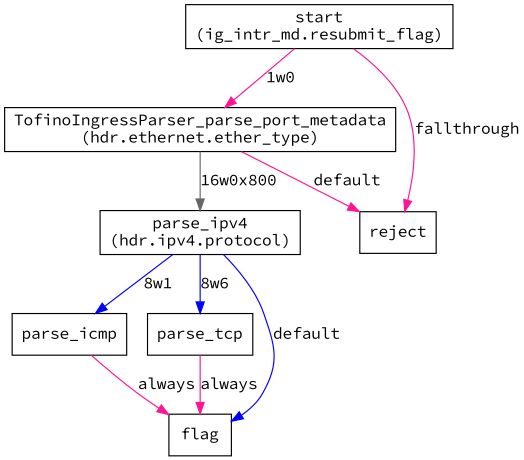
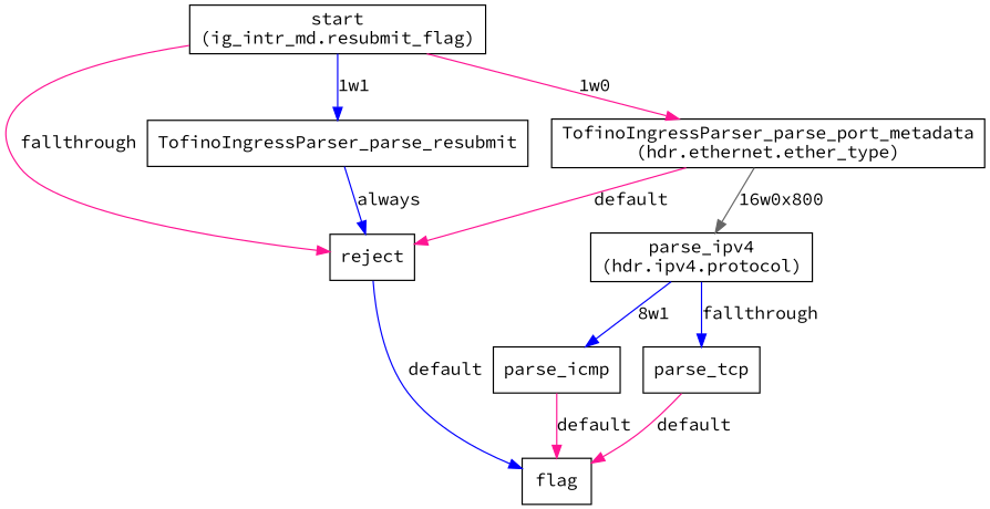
  digraph {
    fontname="Source Code Pro"
    node [fontname="Source Code Pro" shape=rectangle]
    edge [color=blue fontname="Source Code Pro"]
    n1 [label="start\n(ig_intr_md.resubmit_flag)"]
+   n2 [label=TofinoIngressParser_parse_resubmit]
    n3 [label="TofinoIngressParser_parse_port_metadata\n(hdr.ethernet.ether_type)"]
    n4 [label=reject]
    n5 [label="parse_ipv4\n(hdr.ipv4.protocol)"]
    n6 [label=parse_icmp]
    n7 [label=parse_tcp]
    n8 [label=flag]
+   n1 -> n2 [label="1w1"]
    n1 -> n3 [color=deeppink label="1w0"]
    n1 -> n4 [color=deeppink label=fallthrough]
+   n2 -> n4 [label=always]
    n3 -> n4 [color=deeppink label=default]
    n3 -> n5 [color=gray40 label="16w0x800"]
    n5 -> n6 [label="8w1"]
-   n5 -> n7 [label="8w6"]
-   n5 -> n8 [label=default]
-   n6 -> n8 [color=deeppink label=always]
-   n7 -> n8 [color=deeppink label=always]
+   n5 -> n7 [label=fallthrough]
+   n4 -> n8 [label=default]
+   n6 -> n8 [color=deeppink label=default]
+   n7 -> n8 [color=deeppink label=default]
  }
